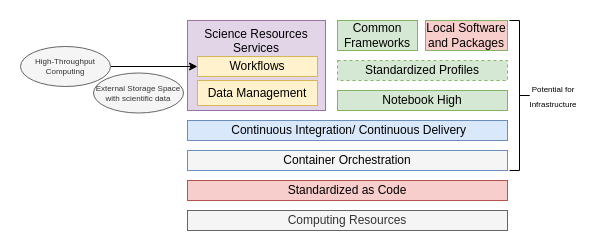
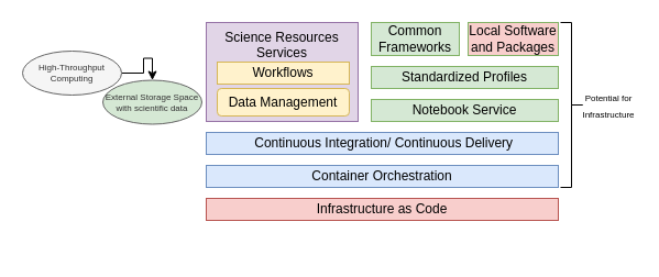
  <mxCell id="0" />
  <mxCell id="1" parent="0" />
- <mxCell id="2" value="Standardized as Code" style="rounded=0;whiteSpace=wrap;html=1;fillColor=#f8cecc;strokeColor=#b85450;fontFamily=Helvetica;" parent="1" vertex="1"><mxGeometry x="187" y="180" width="320" height="20" as="geometry" /></mxCell>
- <mxCell id="3" value="Computing Resources" style="rounded=0;whiteSpace=wrap;html=1;fillColor=#f5f5f5;fontColor=#333333;strokeColor=#666666;fontFamily=Helvetica;" parent="1" vertex="1"><mxGeometry x="187" y="210" width="320" height="20" as="geometry" /></mxCell>
- <mxCell id="4" value="Container Orchestration" style="rounded=0;whiteSpace=wrap;html=1;fillColor=#f5f5f5;strokeColor=#6c8ebf;fontFamily=Helvetica;" parent="1" vertex="1"><mxGeometry x="187" y="150" width="320" height="20" as="geometry" /></mxCell>
+ <mxCell id="2" value="Infrastructure as Code" style="rounded=0;whiteSpace=wrap;html=1;fillColor=#f8cecc;strokeColor=#b85450;fontFamily=Helvetica;" parent="1" vertex="1"><mxGeometry x="187" y="180" width="320" height="20" as="geometry" /></mxCell>
+ <mxCell id="4" value="Container Orchestration" style="rounded=0;whiteSpace=wrap;html=1;fillColor=#dae8fc;strokeColor=#6c8ebf;fontFamily=Helvetica;" parent="1" vertex="1"><mxGeometry x="187" y="150" width="320" height="20" as="geometry" /></mxCell>
  <mxCell id="5" value="&amp;nbsp;Continuous Integration/ Continuous Delivery" style="rounded=0;whiteSpace=wrap;html=1;fillColor=#dae8fc;strokeColor=#6c8ebf;fontFamily=Helvetica;" parent="1" vertex="1"><mxGeometry x="187" y="120" width="320" height="20" as="geometry" /></mxCell>
  <mxCell id="6" value="" style="shape=curlyBracket;whiteSpace=wrap;html=1;rounded=0;flipH=1;labelPosition=right;verticalLabelPosition=middle;align=left;verticalAlign=middle;fontFamily=Helvetica;" parent="1" vertex="1"><mxGeometry x="509" y="20" width="20" height="150" as="geometry" /></mxCell>
  <mxCell id="7" value="&lt;font style=&quot;font-size: 8px;&quot;&gt;Potential for Infrastructure&lt;/font&gt;" style="text;html=1;strokeColor=none;fillColor=none;align=center;verticalAlign=middle;whiteSpace=wrap;rounded=0;shadow=0;fontFamily=Helvetica;labelBorderColor=none;labelBackgroundColor=none;" parent="1" vertex="1"><mxGeometry x="529" y="80" width="48" height="30" as="geometry" /></mxCell>
- <mxCell id="8" value="Notebook High" style="rounded=0;whiteSpace=wrap;html=1;fillColor=#d5e8d4;strokeColor=#82b366;fontFamily=Helvetica;" parent="1" vertex="1"><mxGeometry x="337" y="90" width="170" height="20" as="geometry" /></mxCell>
+ <mxCell id="8" value="Notebook Service" style="rounded=0;whiteSpace=wrap;html=1;fillColor=#d5e8d4;strokeColor=#82b366;fontFamily=Helvetica;" parent="1" vertex="1"><mxGeometry x="337" y="90" width="170" height="20" as="geometry" /></mxCell>
  <mxCell id="9" value="Science Resources Services" style="rounded=0;whiteSpace=wrap;html=1;fillColor=#e1d5e7;strokeColor=#9673a6;verticalAlign=top;fontFamily=Helvetica;" parent="1" vertex="1"><mxGeometry x="187" y="20" width="138" height="90" as="geometry" /></mxCell>
- <mxCell id="10" value="External Storage Space with scientific data" style="ellipse;whiteSpace=wrap;html=1;rounded=0;shadow=0;fontFamily=Helvetica;fontSize=8;fillColor=#f5f5f5;fontColor=#333333;strokeColor=#666666;" parent="1" vertex="1"><mxGeometry x="93" y="72.5" width="90" height="40" as="geometry" /></mxCell>
- <mxCell id="11" value="Standardized Profiles" style="rounded=0;whiteSpace=wrap;html=1;fillColor=#d5e8d4;strokeColor=#82b366;fontFamily=Helvetica;dashed=1;" parent="1" vertex="1"><mxGeometry x="337" y="60" width="170" height="20" as="geometry" /></mxCell>
+ <mxCell id="10" value="External Storage Space with scientific data" style="ellipse;whiteSpace=wrap;html=1;rounded=0;shadow=0;fontFamily=Helvetica;fontSize=8;fillColor=#d5e8d4;fontColor=#333333;strokeColor=#666666;" parent="1" vertex="1"><mxGeometry x="93" y="72.5" width="90" height="40" as="geometry" /></mxCell>
+ <mxCell id="11" value="Standardized Profiles" style="rounded=0;whiteSpace=wrap;html=1;fillColor=#d5e8d4;strokeColor=#82b366;fontFamily=Helvetica;" parent="1" vertex="1"><mxGeometry x="337" y="60" width="170" height="20" as="geometry" /></mxCell>
  <mxCell id="12" value="Common Frameworks" style="rounded=0;whiteSpace=wrap;html=1;fillColor=#d5e8d4;strokeColor=#82b366;fontFamily=Helvetica;" parent="1" vertex="1"><mxGeometry x="337" y="20" width="80" height="30" as="geometry" /></mxCell>
  <mxCell id="13" value="Local Software and Packages" style="rounded=0;whiteSpace=wrap;html=1;fillColor=#f8cecc;strokeColor=#82b366;fontFamily=Helvetica;" parent="1" vertex="1"><mxGeometry x="425" y="20" width="82" height="30" as="geometry" /></mxCell>
- <mxCell id="14" value="Data Management" style="rounded=0;whiteSpace=wrap;html=1;fillColor=#fff2cc;strokeColor=#d6b656;fontFamily=Helvetica;" vertex="1" parent="1"><mxGeometry x="197" y="80" width="120" height="25" as="geometry" /></mxCell>
+ <mxCell id="14" value="Data Management" style="whiteSpace=wrap;html=1;fillColor=#fff2cc;strokeColor=#d6b656;fontFamily=Helvetica;rounded=1;" vertex="1" parent="1"><mxGeometry x="197" y="80" width="120" height="25" as="geometry" /></mxCell>
  <mxCell id="15" value="Workflows" style="rounded=0;whiteSpace=wrap;html=1;fillColor=#fff2cc;strokeColor=#d6b656;fontFamily=Helvetica;" vertex="1" parent="1"><mxGeometry x="197" y="56" width="120" height="20" as="geometry" /></mxCell>
- <mxCell id="16" style="edgeStyle=orthogonalEdgeStyle;rounded=0;hachureGap=4;orthogonalLoop=1;jettySize=auto;html=1;exitX=1;exitY=0.5;exitDx=0;exitDy=0;entryX=0;entryY=0.5;entryDx=0;entryDy=0;fontFamily=Helvetica;fontSize=16;" edge="1" parent="1" source="17" target="15"><mxGeometry relative="1" as="geometry" /></mxCell>
+ <mxCell id="16" style="edgeStyle=orthogonalEdgeStyle;rounded=0;hachureGap=4;orthogonalLoop=1;jettySize=auto;html=1;exitX=1;exitY=0.5;exitDx=0;exitDy=0;fontFamily=Helvetica;fontSize=16;" edge="1" parent="1" source="17" target="10"><mxGeometry relative="1" as="geometry" /></mxCell>
  <mxCell id="17" value="High-Throughput Computing" style="ellipse;whiteSpace=wrap;html=1;rounded=0;shadow=0;fontFamily=Helvetica;fontSize=8;fillColor=#f5f5f5;fontColor=#333333;strokeColor=#666666;" vertex="1" parent="1"><mxGeometry x="20" y="46" width="90" height="40" as="geometry" /></mxCell>
